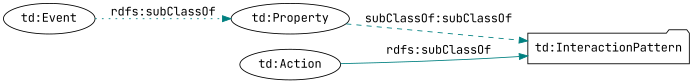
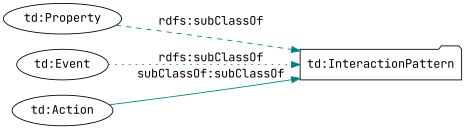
  digraph {
    fontname="JetBrains Mono"
    rankdir=LR
    node [color=black fontname="JetBrains Mono" shape=ellipse]
    edge [color=teal fontname="JetBrains Mono"]
    "td:InteractionPattern" [shape=folder]
    "td:Property"
    "td:Event"
    "td:Action"
-   "td:Property" -> "td:InteractionPattern" [label="subClassOf:subClassOf" style=dashed]
-   "td:Event" -> "td:Property" [label="rdfs:subClassOf" style=dotted]
-   "td:Action" -> "td:InteractionPattern" [label="rdfs:subClassOf" style=solid]
+   "td:Property" -> "td:InteractionPattern" [label="rdfs:subClassOf" style=dashed]
+   "td:Event" -> "td:InteractionPattern" [label="rdfs:subClassOf" style=dotted]
+   "td:Action" -> "td:InteractionPattern" [label="subClassOf:subClassOf" style=solid]
  }
